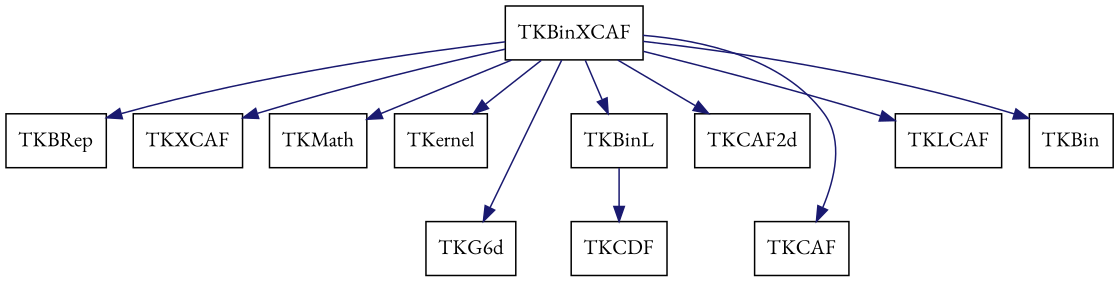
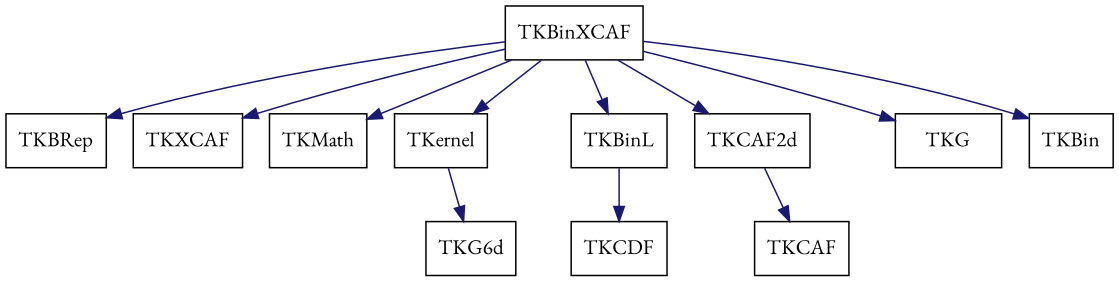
  digraph {
    aspect=1
    fontname="EB Garamond"
    node [fontname="EB Garamond" shape=box]
    edge [color=midnightblue fontname="EB Garamond" style=solid]
    TKBinXCAF
    TKBRep
    TKXCAF
    TKMath
    TKernel
    TKBinL
    n7 [label=TKCAF2d]
    TKCAF
    n9 [label=TKG6d]
-   TKLCAF
+   TKLCAF [label=TKG]
    TKBin
    TKCDF
    TKBinXCAF -> TKBRep
    TKBinXCAF -> TKXCAF
    TKBinXCAF -> TKMath
    TKBinXCAF -> TKernel
    TKBinXCAF -> TKBinL
    TKBinXCAF -> n7
-   TKBinXCAF -> TKCAF
-   TKBinXCAF -> n9
+   n7 -> TKCAF
+   TKernel -> n9
    TKBinXCAF -> TKLCAF
    TKBinXCAF -> TKBin
    TKBinL -> TKCDF
  }
